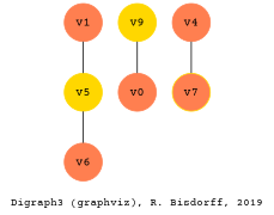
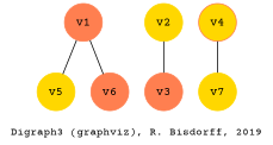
  strict graph {
    fontname="Courier Prime"
    fontsize=12
    label="\nDigraph3 (graphviz), R. Bisdorff, 2019"
    node [color=coral fontname="Courier Prime" shape=circle style=filled]
    edge [arrowhead=none arrowtail=none color=black dir=both fontname="Courier Prime" style="setlinewidth(1)"]
    n1 [label=v1]
    n2 [color=gold label=v5]
    n3 [label=v6]
-   n4 [color=gold label=v9]
-   n5 [label=v0]
-   n6 [label=v4]
-   n7 [color=gold label=v7 fillcolor=coral]
+   n4 [color=gold label=v2]
+   n5 [label=v3]
+   n6 [label=v4 fillcolor=gold]
+   n7 [color=gold label=v7]
    n1 -- n2
-   n2 -- n3
+   n1 -- n3
    n4 -- n5
    n6 -- n7
  }
